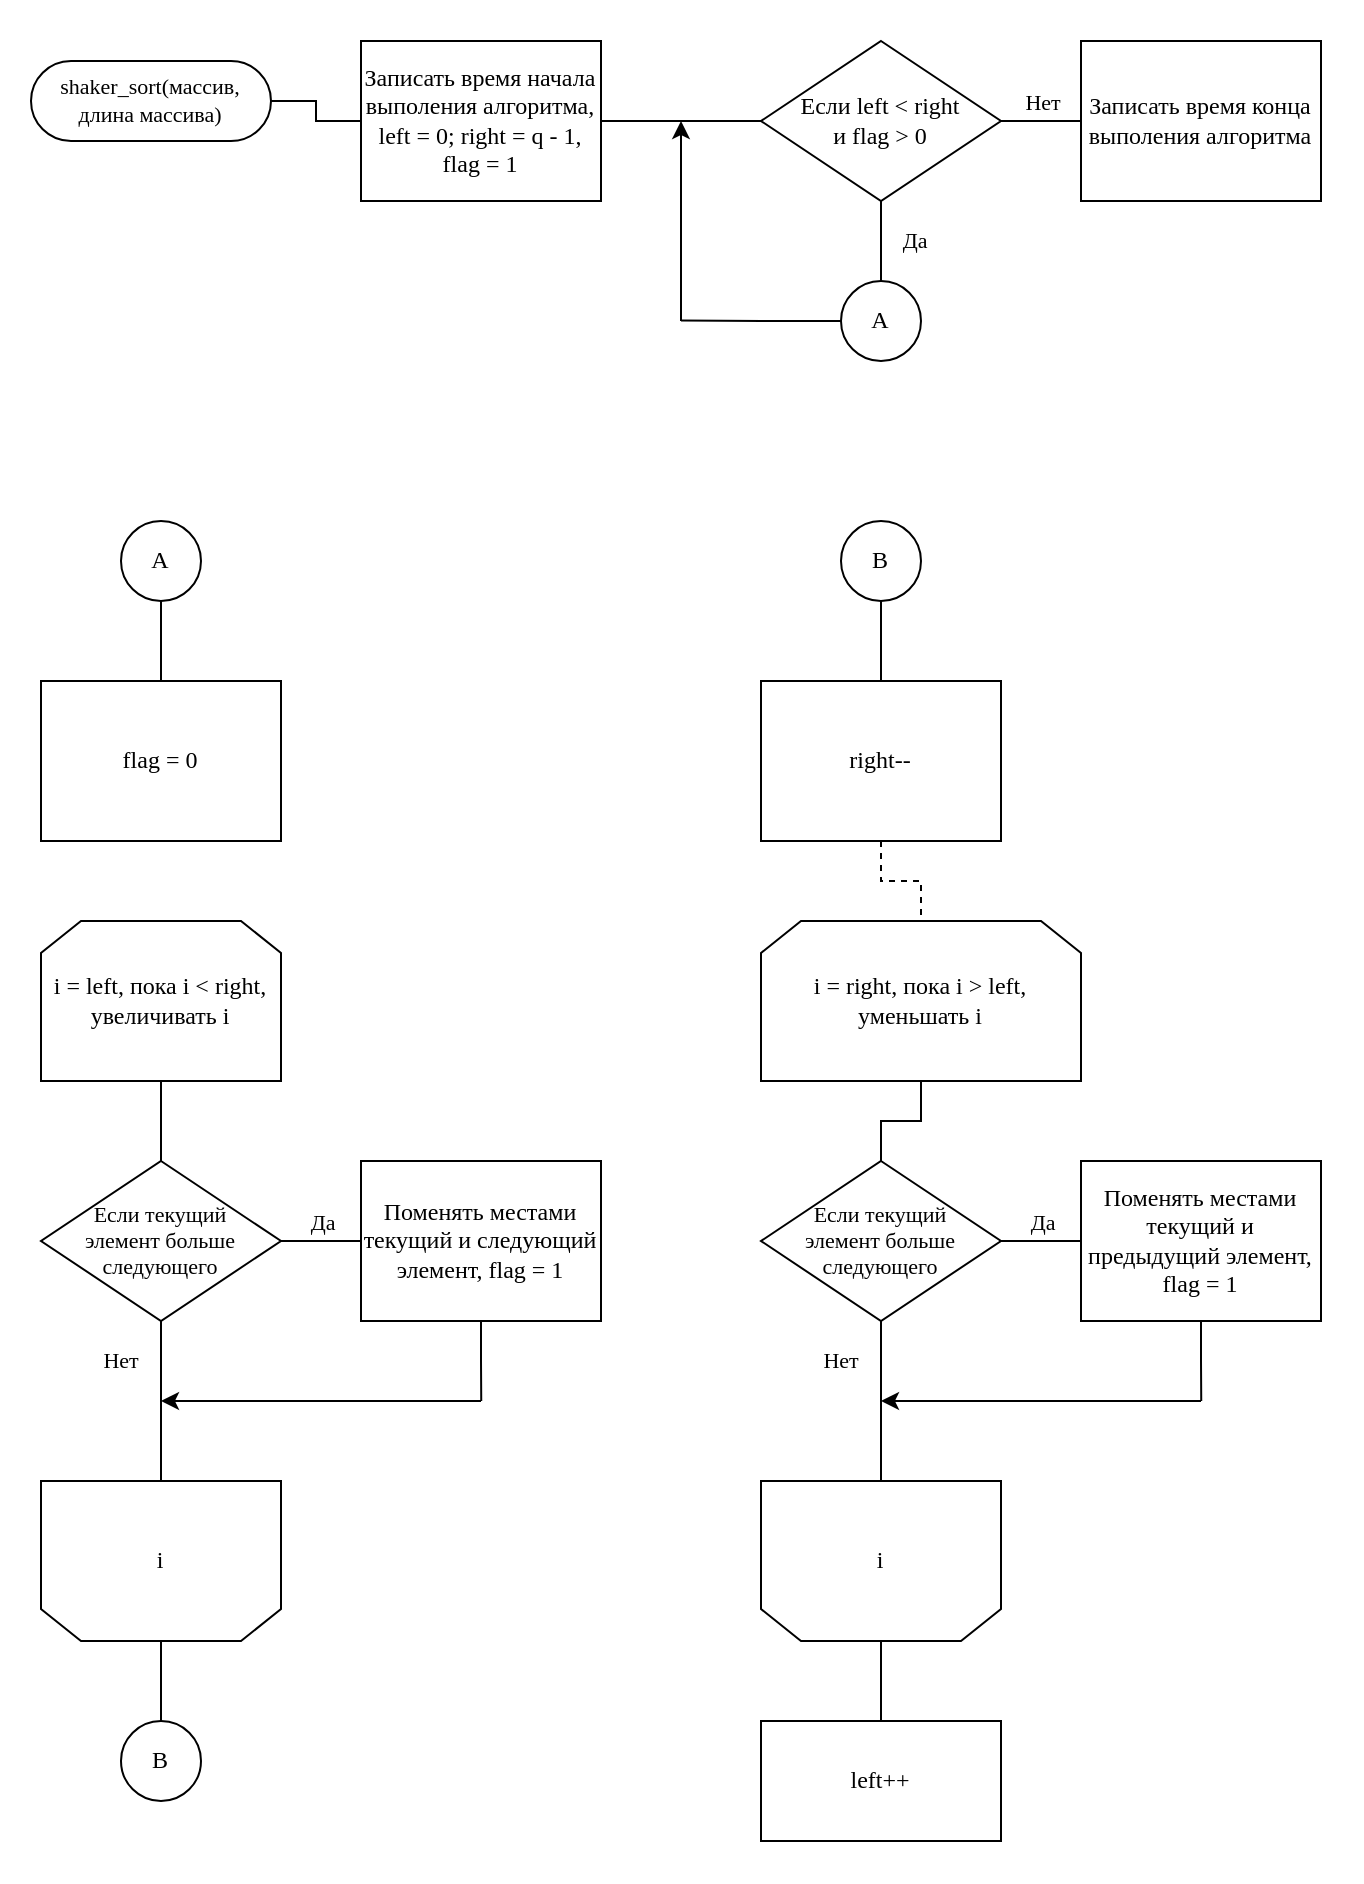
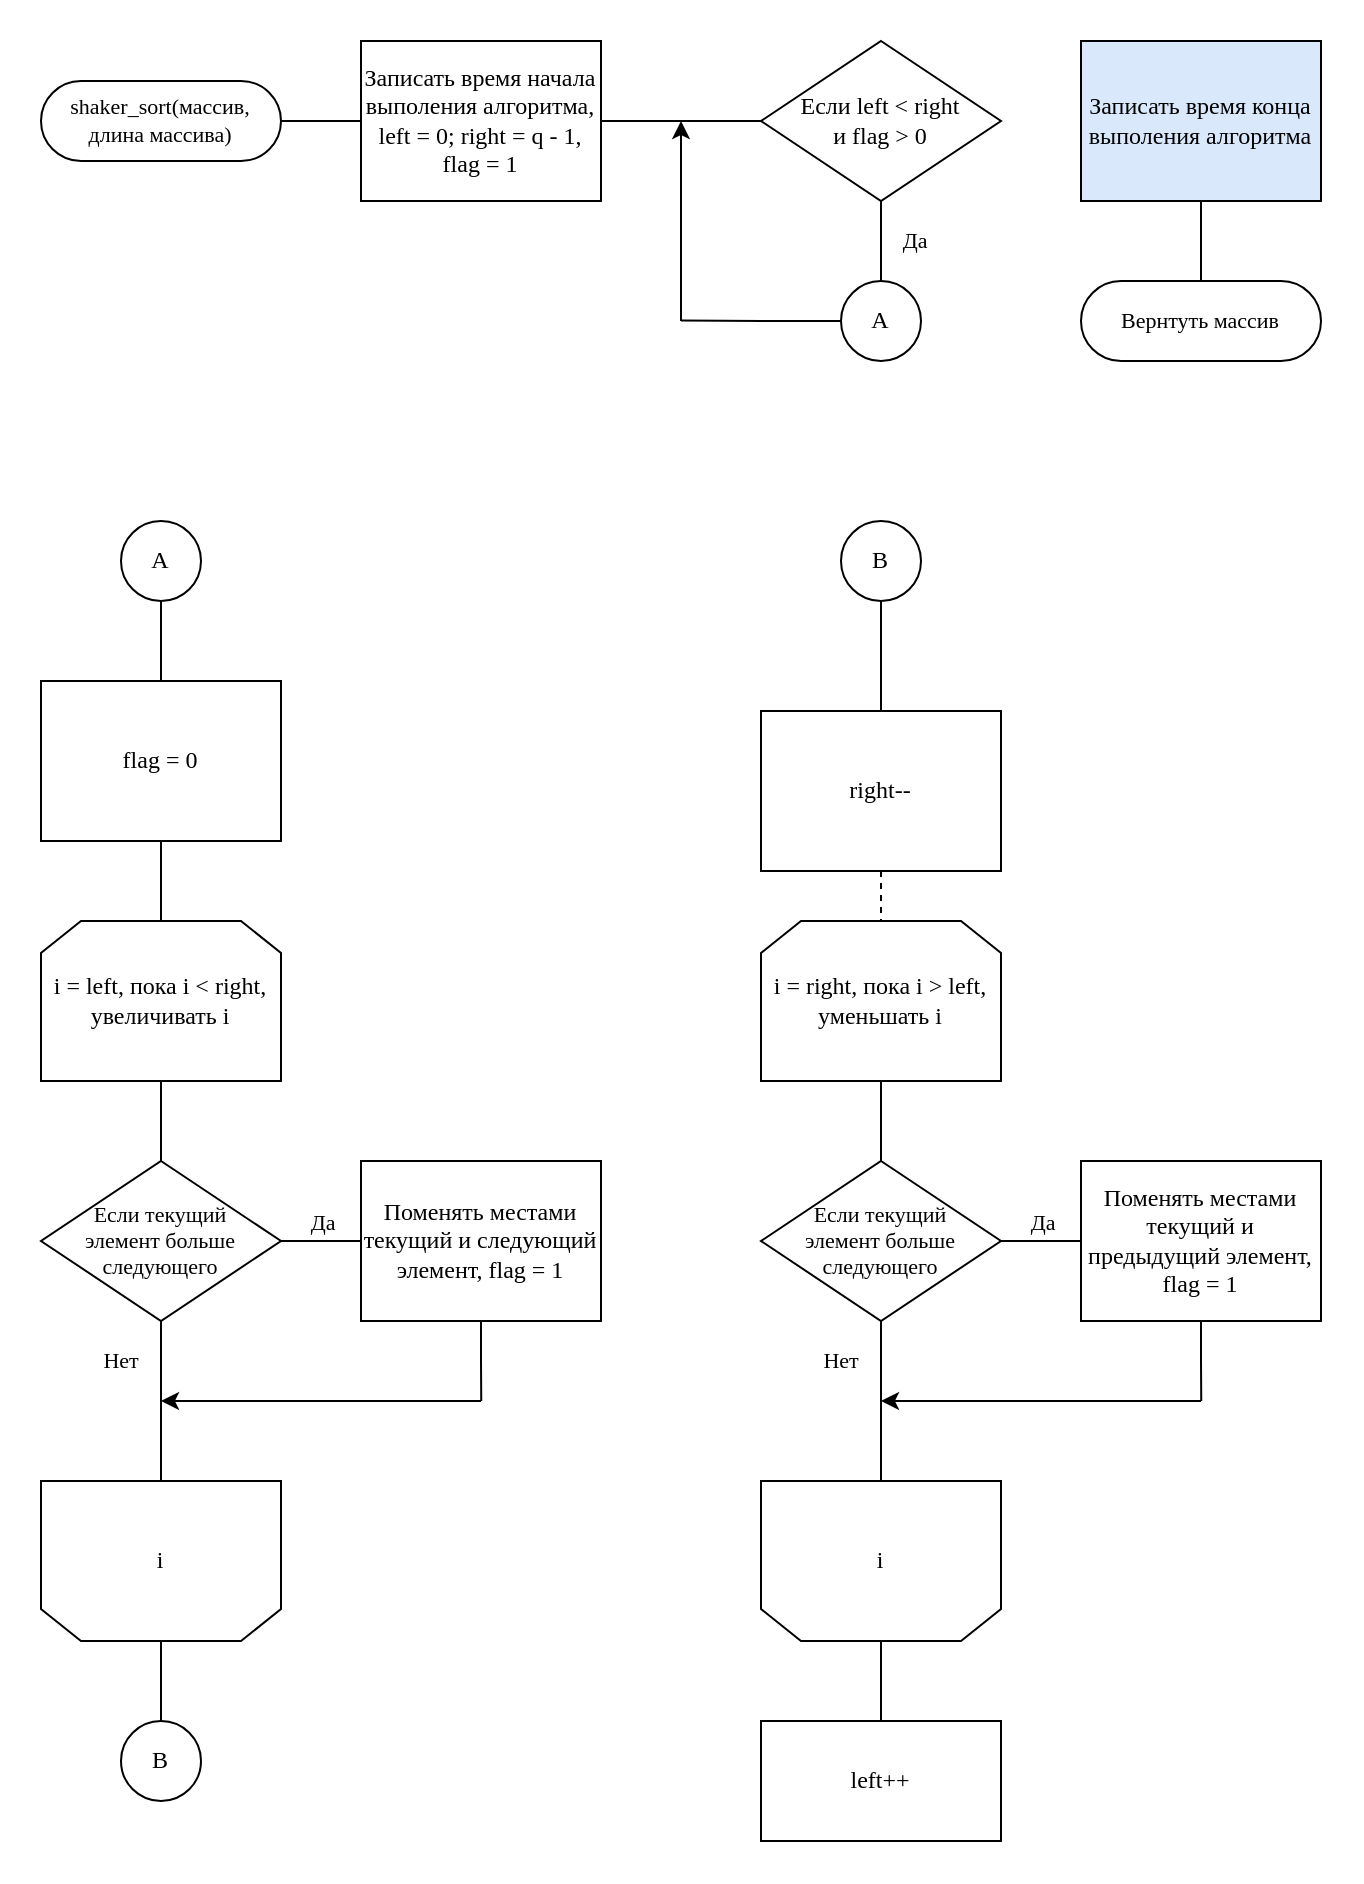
  <mxCell id="0" />
  <mxCell id="1" parent="0" />
  <mxCell id="2" style="edgeStyle=orthogonalEdgeStyle;rounded=0;orthogonalLoop=1;jettySize=auto;html=1;exitX=1;exitY=0.5;exitDx=0;exitDy=0;exitPerimeter=0;entryX=0;entryY=0.5;entryDx=0;entryDy=0;endArrow=none;endFill=0;fontFamily=Times New Roman;" edge="1" parent="1" source="3" target="5"><mxGeometry relative="1" as="geometry" /></mxCell>
- <mxCell id="3" value="shaker_sort(массив, длина массива)" style="html=1;dashed=0;whiteSpace=wrap;shape=mxgraph.dfd.start;fontSize=11;fontFamily=Times New Roman;" vertex="1" parent="1"><mxGeometry x="15" y="30" width="120" height="40" as="geometry" /></mxCell>
+ <mxCell id="3" value="shaker_sort(массив, длина массива)" style="html=1;dashed=0;whiteSpace=wrap;shape=mxgraph.dfd.start;fontSize=11;fontFamily=Times New Roman;" vertex="1" parent="1"><mxGeometry y="40" width="120" height="40" as="geometry" x="20" /></mxCell>
  <mxCell id="4" style="edgeStyle=orthogonalEdgeStyle;rounded=0;orthogonalLoop=1;jettySize=auto;html=1;exitX=1;exitY=0.5;exitDx=0;exitDy=0;entryX=0;entryY=0.5;entryDx=0;entryDy=0;endArrow=none;endFill=0;fontFamily=Times New Roman;" edge="1" parent="1" source="5" target="10"><mxGeometry relative="1" as="geometry" /></mxCell>
  <mxCell id="5" value="Записать время начала выполения алгоритма, left = 0; right = q - 1, flag = 1" style="rounded=0;whiteSpace=wrap;html=1;fontFamily=Times New Roman;" vertex="1" parent="1"><mxGeometry x="180" y="20" width="120" height="80" as="geometry" /></mxCell>
  <mxCell id="6" style="edgeStyle=orthogonalEdgeStyle;rounded=0;orthogonalLoop=1;jettySize=auto;html=1;exitX=0.5;exitY=1;exitDx=0;exitDy=0;entryX=0.5;entryY=0;entryDx=0;entryDy=0;endArrow=none;endFill=0;fontFamily=Times New Roman;" edge="1" parent="1" source="10" target="13"><mxGeometry relative="1" as="geometry" /></mxCell>
  <mxCell id="7" value="Да" style="edgeLabel;html=1;align=center;verticalAlign=middle;resizable=0;points=[];fontFamily=Times New Roman;" vertex="1" connectable="0" parent="6"><mxGeometry x="0.248" y="-2" relative="1" as="geometry"><mxPoint x="18" y="-6" as="offset" /></mxGeometry></mxCell>
- <mxCell id="8" style="edgeStyle=orthogonalEdgeStyle;rounded=0;orthogonalLoop=1;jettySize=auto;html=1;exitX=1;exitY=0.5;exitDx=0;exitDy=0;entryX=0;entryY=0.5;entryDx=0;entryDy=0;endArrow=none;endFill=0;fontFamily=Times New Roman;" edge="1" parent="1" source="10" target="47"><mxGeometry relative="1" as="geometry" /></mxCell>
- <mxCell id="9" value="Нет" style="edgeLabel;html=1;align=center;verticalAlign=middle;resizable=0;points=[];fontFamily=Times New Roman;" vertex="1" connectable="0" parent="8"><mxGeometry x="-0.115" relative="1" as="geometry"><mxPoint x="2" y="-10" as="offset" /></mxGeometry></mxCell>
  <mxCell id="10" value="Если left &amp;lt; right&lt;div&gt;и flag &amp;gt; 0&lt;/div&gt;" style="rhombus;whiteSpace=wrap;html=1;fontFamily=Times New Roman;" vertex="1" parent="1"><mxGeometry x="380" y="20" width="120" height="80" as="geometry" /></mxCell>
+ <mxCell id="11" value="Вернтуть массив" style="html=1;dashed=0;whiteSpace=wrap;shape=mxgraph.dfd.start;fontSize=11;fontFamily=Times New Roman;" vertex="1" parent="1"><mxGeometry x="540" y="140" width="120" height="40" as="geometry" /></mxCell>
  <mxCell id="12" style="edgeStyle=orthogonalEdgeStyle;rounded=0;orthogonalLoop=1;jettySize=auto;html=1;exitX=0;exitY=0.5;exitDx=0;exitDy=0;endArrow=none;endFill=0;fontFamily=Times New Roman;" edge="1" parent="1" source="13"><mxGeometry relative="1" as="geometry"><mxPoint x="340" y="159.75" as="targetPoint" /></mxGeometry></mxCell>
  <mxCell id="13" value="A" style="ellipse;whiteSpace=wrap;html=1;aspect=fixed;fontFamily=Times New Roman;" vertex="1" parent="1"><mxGeometry x="420" y="140" width="40" height="40" as="geometry" /></mxCell>
  <mxCell id="14" style="edgeStyle=orthogonalEdgeStyle;rounded=0;orthogonalLoop=1;jettySize=auto;html=1;exitX=0.5;exitY=1;exitDx=0;exitDy=0;entryX=0.5;entryY=0;entryDx=0;entryDy=0;endArrow=none;endFill=0;fontFamily=Times New Roman;" edge="1" parent="1" source="15" target="17"><mxGeometry relative="1" as="geometry" /></mxCell>
  <mxCell id="15" value="A" style="ellipse;whiteSpace=wrap;html=1;aspect=fixed;fontFamily=Times New Roman;" vertex="1" parent="1"><mxGeometry x="60" y="260" width="40" height="40" as="geometry" /></mxCell>
+ <mxCell id="16" style="edgeStyle=orthogonalEdgeStyle;rounded=0;orthogonalLoop=1;jettySize=auto;html=1;exitX=0.5;exitY=1;exitDx=0;exitDy=0;entryX=0.5;entryY=0;entryDx=0;entryDy=0;endArrow=none;endFill=0;fontFamily=Times New Roman;" edge="1" parent="1" source="17" target="19"><mxGeometry relative="1" as="geometry" /></mxCell>
  <mxCell id="17" value="flag = 0" style="rounded=0;whiteSpace=wrap;html=1;fontFamily=Times New Roman;" vertex="1" parent="1"><mxGeometry y="340" width="120" height="80" as="geometry" x="20" /></mxCell>
  <mxCell id="18" style="edgeStyle=orthogonalEdgeStyle;rounded=0;orthogonalLoop=1;jettySize=auto;html=1;exitX=0.5;exitY=1;exitDx=0;exitDy=0;entryX=0.5;entryY=0;entryDx=0;entryDy=0;endArrow=none;endFill=0;fontFamily=Times New Roman;" edge="1" parent="1" source="19" target="24"><mxGeometry relative="1" as="geometry" /></mxCell>
  <mxCell id="19" value="i = left, пока i &amp;lt; right, увеличивать i" style="shape=loopLimit;whiteSpace=wrap;html=1;fontFamily=Times New Roman;" vertex="1" parent="1"><mxGeometry y="460" width="120" height="80" as="geometry" x="20" /></mxCell>
  <mxCell id="20" style="edgeStyle=orthogonalEdgeStyle;rounded=0;orthogonalLoop=1;jettySize=auto;html=1;exitX=0.5;exitY=0;exitDx=0;exitDy=0;entryX=0.5;entryY=0;entryDx=0;entryDy=0;endArrow=none;endFill=0;fontFamily=Times New Roman;" edge="1" parent="1" source="21" target="46"><mxGeometry relative="1" as="geometry" /></mxCell>
  <mxCell id="21" value="i" style="shape=loopLimit;whiteSpace=wrap;html=1;direction=west;fontFamily=Times New Roman;" vertex="1" parent="1"><mxGeometry y="740" width="120" height="80" as="geometry" x="20" /></mxCell>
  <mxCell id="22" style="edgeStyle=orthogonalEdgeStyle;rounded=0;orthogonalLoop=1;jettySize=auto;html=1;exitX=1;exitY=0.5;exitDx=0;exitDy=0;endArrow=none;endFill=0;fontFamily=Times New Roman;" edge="1" parent="1" source="24" target="27"><mxGeometry relative="1" as="geometry" /></mxCell>
  <mxCell id="23" value="Да" style="edgeLabel;html=1;align=center;verticalAlign=middle;resizable=0;points=[];fontFamily=Times New Roman;" vertex="1" connectable="0" parent="22"><mxGeometry x="0.182" relative="1" as="geometry"><mxPoint x="-4" y="-10" as="offset" /></mxGeometry></mxCell>
  <mxCell id="24" value="Если текущий элемент больше следующего" style="rhombus;whiteSpace=wrap;html=1;spacingLeft=16;spacingRight=16;fontSize=11;fontFamily=Times New Roman;" vertex="1" parent="1"><mxGeometry y="580" width="120" height="80" as="geometry" x="20" /></mxCell>
  <mxCell id="25" value="Нет" style="edgeStyle=orthogonalEdgeStyle;rounded=0;orthogonalLoop=1;jettySize=auto;html=1;exitX=0.5;exitY=1;exitDx=0;exitDy=0;entryX=0.5;entryY=1;entryDx=0;entryDy=0;endArrow=none;endFill=0;fontFamily=Times New Roman;" edge="1" parent="1"><mxGeometry x="-0.5" y="-20" relative="1" as="geometry"><mxPoint as="offset" /><mxPoint x="80" y="660" as="sourcePoint" /><mxPoint x="80" y="740" as="targetPoint" /></mxGeometry></mxCell>
  <mxCell id="26" style="edgeStyle=orthogonalEdgeStyle;rounded=0;orthogonalLoop=1;jettySize=auto;html=1;exitX=0.5;exitY=1;exitDx=0;exitDy=0;endArrow=none;endFill=0;fontFamily=Times New Roman;" edge="1" parent="1" source="27"><mxGeometry relative="1" as="geometry"><mxPoint x="240.118" y="700" as="targetPoint" /></mxGeometry></mxCell>
  <mxCell id="27" value="Поменять местами текущий и следующий элемент, flag = 1" style="rounded=0;whiteSpace=wrap;html=1;fontFamily=Times New Roman;" vertex="1" parent="1"><mxGeometry x="180" y="580" width="120" height="80" as="geometry" /></mxCell>
  <mxCell id="28" value="" style="endArrow=classic;html=1;rounded=0;fontFamily=Times New Roman;" edge="1" parent="1"><mxGeometry width="50" height="50" relative="1" as="geometry"><mxPoint x="240" y="700" as="sourcePoint" /><mxPoint x="80" y="700" as="targetPoint" /></mxGeometry></mxCell>
  <mxCell id="29" style="edgeStyle=orthogonalEdgeStyle;rounded=0;orthogonalLoop=1;jettySize=auto;html=1;exitX=0.5;exitY=1;exitDx=0;exitDy=0;entryX=0.5;entryY=0;entryDx=0;entryDy=0;endArrow=none;endFill=0;fontFamily=Times New Roman;" edge="1" parent="1" source="30" target="32"><mxGeometry relative="1" as="geometry" /></mxCell>
  <mxCell id="30" value="B" style="ellipse;whiteSpace=wrap;html=1;aspect=fixed;fontFamily=Times New Roman;" vertex="1" parent="1"><mxGeometry x="420" y="260" width="40" height="40" as="geometry" /></mxCell>
  <mxCell id="31" style="edgeStyle=orthogonalEdgeStyle;rounded=0;orthogonalLoop=1;jettySize=auto;html=1;exitX=0.5;exitY=1;exitDx=0;exitDy=0;entryX=0.5;entryY=0;entryDx=0;entryDy=0;endArrow=none;endFill=0;fontFamily=Times New Roman;dashed=1;" edge="1" parent="1" source="32" target="34"><mxGeometry relative="1" as="geometry" /></mxCell>
- <mxCell id="32" value="right--" style="rounded=0;whiteSpace=wrap;html=1;fontFamily=Times New Roman;" vertex="1" parent="1"><mxGeometry x="380" y="340" width="120" height="80" as="geometry" /></mxCell>
+ <mxCell id="32" value="right--" style="rounded=0;whiteSpace=wrap;html=1;fontFamily=Times New Roman;" vertex="1" parent="1"><mxGeometry x="380" y="355" width="120" height="80" as="geometry" /></mxCell>
  <mxCell id="33" style="edgeStyle=orthogonalEdgeStyle;rounded=0;orthogonalLoop=1;jettySize=auto;html=1;exitX=0.5;exitY=1;exitDx=0;exitDy=0;entryX=0.5;entryY=0;entryDx=0;entryDy=0;endArrow=none;endFill=0;fontFamily=Times New Roman;" edge="1" parent="1" source="34" target="39"><mxGeometry relative="1" as="geometry" /></mxCell>
- <mxCell id="34" value="i = right, пока i &amp;gt; left, уменьшать i" style="shape=loopLimit;whiteSpace=wrap;html=1;fontFamily=Times New Roman;" vertex="1" parent="1"><mxGeometry x="380" y="460" width="160" height="80" as="geometry" /></mxCell>
+ <mxCell id="34" value="i = right, пока i &amp;gt; left, уменьшать i" style="shape=loopLimit;whiteSpace=wrap;html=1;fontFamily=Times New Roman;" vertex="1" parent="1"><mxGeometry x="380" y="460" width="120" height="80" as="geometry" /></mxCell>
  <mxCell id="35" style="edgeStyle=orthogonalEdgeStyle;rounded=0;orthogonalLoop=1;jettySize=auto;html=1;exitX=0.5;exitY=0;exitDx=0;exitDy=0;entryX=0.5;entryY=0;entryDx=0;entryDy=0;endArrow=none;endFill=0;fontFamily=Times New Roman;" edge="1" parent="1" source="36" target="44"><mxGeometry relative="1" as="geometry" /></mxCell>
  <mxCell id="36" value="i" style="shape=loopLimit;whiteSpace=wrap;html=1;direction=west;fontFamily=Times New Roman;" vertex="1" parent="1"><mxGeometry x="380" y="740" width="120" height="80" as="geometry" /></mxCell>
  <mxCell id="37" style="edgeStyle=orthogonalEdgeStyle;rounded=0;orthogonalLoop=1;jettySize=auto;html=1;exitX=1;exitY=0.5;exitDx=0;exitDy=0;endArrow=none;endFill=0;fontFamily=Times New Roman;" edge="1" parent="1" source="39" target="42"><mxGeometry relative="1" as="geometry" /></mxCell>
  <mxCell id="38" value="Да" style="edgeLabel;html=1;align=center;verticalAlign=middle;resizable=0;points=[];fontFamily=Times New Roman;" vertex="1" connectable="0" parent="37"><mxGeometry x="0.182" relative="1" as="geometry"><mxPoint x="-4" y="-10" as="offset" /></mxGeometry></mxCell>
  <mxCell id="39" value="Если текущий элемент больше следующего" style="rhombus;whiteSpace=wrap;html=1;spacingLeft=16;spacingRight=16;fontSize=11;fontFamily=Times New Roman;" vertex="1" parent="1"><mxGeometry x="380" y="580" width="120" height="80" as="geometry" /></mxCell>
  <mxCell id="40" value="Нет" style="edgeStyle=orthogonalEdgeStyle;rounded=0;orthogonalLoop=1;jettySize=auto;html=1;exitX=0.5;exitY=1;exitDx=0;exitDy=0;entryX=0.5;entryY=1;entryDx=0;entryDy=0;endArrow=none;endFill=0;fontFamily=Times New Roman;" edge="1" parent="1"><mxGeometry x="-0.5" y="-20" relative="1" as="geometry"><mxPoint as="offset" /><mxPoint x="440" y="660" as="sourcePoint" /><mxPoint x="440" y="740" as="targetPoint" /></mxGeometry></mxCell>
  <mxCell id="41" style="edgeStyle=orthogonalEdgeStyle;rounded=0;orthogonalLoop=1;jettySize=auto;html=1;exitX=0.5;exitY=1;exitDx=0;exitDy=0;endArrow=none;endFill=0;fontFamily=Times New Roman;" edge="1" parent="1" source="42"><mxGeometry relative="1" as="geometry"><mxPoint x="600.118" y="700" as="targetPoint" /></mxGeometry></mxCell>
  <mxCell id="42" value="Поменять местами текущий и предыдущий элемент, flag = 1" style="rounded=0;whiteSpace=wrap;html=1;fontFamily=Times New Roman;" vertex="1" parent="1"><mxGeometry x="540" y="580" width="120" height="80" as="geometry" /></mxCell>
  <mxCell id="43" value="" style="endArrow=classic;html=1;rounded=0;fontFamily=Times New Roman;" edge="1" parent="1"><mxGeometry width="50" height="50" relative="1" as="geometry"><mxPoint x="600" y="700" as="sourcePoint" /><mxPoint x="440" y="700" as="targetPoint" /></mxGeometry></mxCell>
  <mxCell id="44" value="left++" style="rounded=0;whiteSpace=wrap;html=1;fontFamily=Times New Roman;" vertex="1" parent="1"><mxGeometry x="380" y="860" width="120" height="60" as="geometry" /></mxCell>
  <mxCell id="45" value="" style="endArrow=classic;html=1;rounded=0;fontFamily=Times New Roman;" edge="1" parent="1"><mxGeometry width="50" height="50" relative="1" as="geometry"><mxPoint x="340" y="160" as="sourcePoint" /><mxPoint x="340" y="60" as="targetPoint" /></mxGeometry></mxCell>
  <mxCell id="46" value="B" style="ellipse;whiteSpace=wrap;html=1;aspect=fixed;fontFamily=Times New Roman;" vertex="1" parent="1"><mxGeometry x="60" y="860" width="40" height="40" as="geometry" /></mxCell>
- <mxCell id="47" value="Записать время конца выполения алгоритма" style="rounded=0;whiteSpace=wrap;html=1;fontFamily=Times New Roman;" vertex="1" parent="1"><mxGeometry x="540" y="20" width="120" height="80" as="geometry" /></mxCell>
+ <mxCell id="47" value="Записать время конца выполения алгоритма" style="rounded=0;whiteSpace=wrap;html=1;fontFamily=Times New Roman;fillColor=#dae8fc;" vertex="1" parent="1"><mxGeometry x="540" y="20" width="120" height="80" as="geometry" /></mxCell>
+ <mxCell id="48" style="edgeStyle=orthogonalEdgeStyle;rounded=0;orthogonalLoop=1;jettySize=auto;html=1;exitX=0.5;exitY=1;exitDx=0;exitDy=0;entryX=0.5;entryY=0.5;entryDx=0;entryDy=-20;entryPerimeter=0;endArrow=none;endFill=0;fontFamily=Times New Roman;" edge="1" parent="1" source="47" target="11"><mxGeometry relative="1" as="geometry" /></mxCell>
